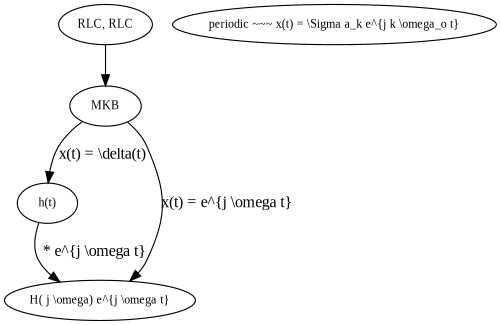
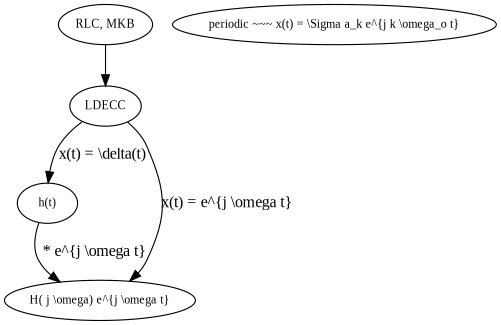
  digraph {
    fontname="Liberation Serif"
    node [fontname="Liberation Serif" fontsize=11]
    edge [fontname="Liberation Serif"]
-   n1 [label=MKB]
+   n1 [label=LDECC]
    n2 [label="h(t)"]
    n3 [label="H( j \\omega) e^{j \\omega t}"]
-   n4 [label="RLC, RLC"]
+   n4 [label="RLC, MKB"]
    n5 [label="periodic ~~~ x(t) = \\Sigma a_k e^{j k \\omega_o t}" texmode=math]
    n1 -> n2 [label="x(t) = \\delta(t)" lblstyle=below]
    n1 -> n3 [label="x(t) = e^{j \\omega t}"]
    n2 -> n3 [label=" * e^{j \\omega t}"]
    n4 -> n1
  }
